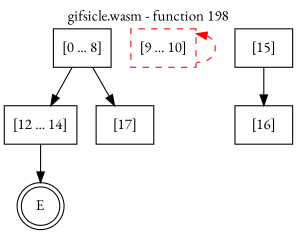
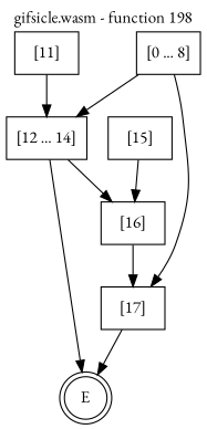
  digraph {
    fontname="EB Garamond"
    label="gifsicle.wasm - function 198"
    labelfontcolor=black
    labelfontname=Helvetica
    labelfontsize=16
    labelloc=t
    node [fontname="EB Garamond" shape=box color=black style=solid]
    edge [fontname="EB Garamond"]
    E [shape=doublecircle color="" style=""]
    n2 [label="[0 ... 8]"]
    n3 [label="[12 ... 14]"]
    n4 [label="[17]"]
-   n5 [color=red label="[9 ... 10]" style=dashed]
    n6 [label="[16]"]
    n7 [label="[15]"]
+   n8 [label="[11]"]
    n2 -> n3
    n2 -> n4
    n3 -> E
-   n5 -> n5 [color=red dir=back style=dashed]
+   n3 -> n6
+   n4 -> E
+   n6 -> n4
    n7 -> n6
+   n8 -> n3
  }
